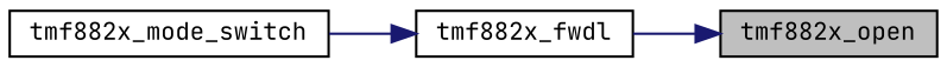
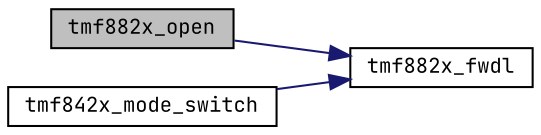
  digraph {
    fontname="JetBrains Mono"
    rankdir=RL
    node [color=black fillcolor=white fontname="JetBrains Mono" fontsize=10 shape=record style=filled]
    edge [color=midnightblue dir=back fontname="JetBrains Mono" fontsize=10 labelfontname=Helvetica labelfontsize=10 style=solid]
    n1 [fillcolor=grey75 fontcolor=black height=0.2 label=tmf882x_open width=0.4]
    n2 [height=0.2 label=tmf882x_fwdl width=0.4]
-   n3 [height=0.2 label=tmf882x_mode_switch width=0.4]
-   n1 -> n2
+   n3 [height=0.2 label=tmf842x_mode_switch width=0.4]
+   n2 -> n1
    n2 -> n3
  }
